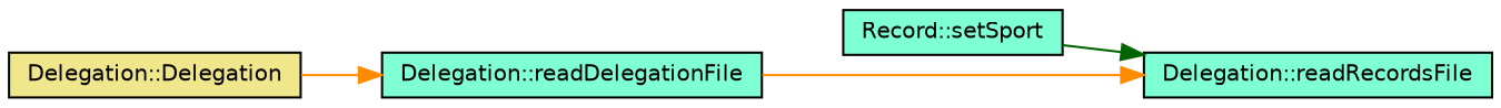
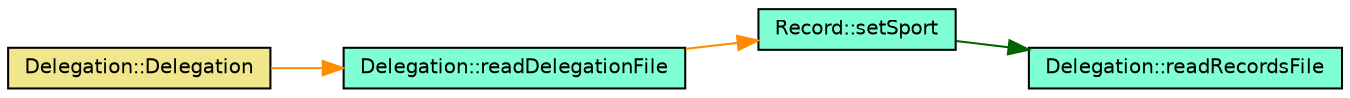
  digraph {
    rankdir=RL
    node [color=black fillcolor=aquamarine fontname=Helvetica fontsize=10 shape=record style=filled]
    edge [color=darkorange dir=back fontname=Helvetica fontsize=10 labelfontname=Helvetica labelfontsize=10 style=solid]
    n1 [fontcolor=black height=0.2 label="Record::setSport" width=0.4]
    n2 [height=0.2 label="Delegation::readRecordsFile" width=0.4]
    n3 [height=0.2 label="Delegation::readDelegationFile" width=0.4]
    n4 [fillcolor=khaki height=0.2 label="Delegation::Delegation" width=0.4]
    n2 -> n1 [color=darkgreen]
-   n2 -> n3
+   n1 -> n3
    n3 -> n4
  }
